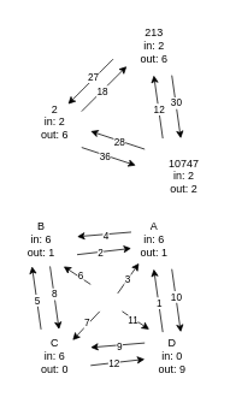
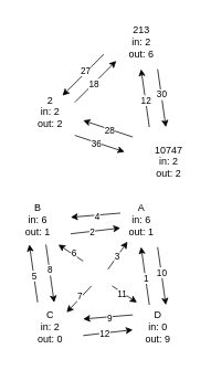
  <mxCell id="0" />
  <mxCell id="1" parent="0" />
  <mxCell id="2" value="" style="endArrow=classic;html=1;rounded=0;" parent="1" edge="1"><mxGeometry width="50" height="50" relative="1" as="geometry"><mxPoint x="90" y="123" as="sourcePoint" /><mxPoint x="140" y="73" as="targetPoint" /></mxGeometry></mxCell>
  <mxCell id="3" value="18" style="edgeLabel;html=1;align=center;verticalAlign=middle;resizable=0;points=[];" parent="2" vertex="1" connectable="0"><mxGeometry x="-0.094" relative="1" as="geometry"><mxPoint as="offset" /></mxGeometry></mxCell>
  <mxCell id="4" value="" style="endArrow=classic;html=1;rounded=0;" parent="1" edge="1"><mxGeometry width="50" height="50" relative="1" as="geometry"><mxPoint x="180" y="153" as="sourcePoint" /><mxPoint x="170" y="83" as="targetPoint" /></mxGeometry></mxCell>
  <mxCell id="5" value="12" style="edgeLabel;html=1;align=center;verticalAlign=middle;resizable=0;points=[];" parent="4" vertex="1" connectable="0"><mxGeometry x="-0.079" relative="1" as="geometry"><mxPoint as="offset" /></mxGeometry></mxCell>
  <mxCell id="6" value="" style="endArrow=classic;html=1;rounded=0;" parent="1" edge="1"><mxGeometry width="50" height="50" relative="1" as="geometry"><mxPoint x="160" y="165" as="sourcePoint" /><mxPoint x="100" y="145" as="targetPoint" /></mxGeometry></mxCell>
  <mxCell id="7" value="28" style="edgeLabel;html=1;align=center;verticalAlign=middle;resizable=0;points=[];" parent="6" vertex="1" connectable="0"><mxGeometry x="-0.049" y="1" relative="1" as="geometry"><mxPoint as="offset" /></mxGeometry></mxCell>
  <mxCell id="8" value="" style="endArrow=classic;html=1;rounded=0;" parent="1" edge="1"><mxGeometry width="50" height="50" relative="1" as="geometry"><mxPoint x="125" y="65" as="sourcePoint" /><mxPoint x="75" y="115" as="targetPoint" /></mxGeometry></mxCell>
  <mxCell id="9" value="27" style="edgeLabel;html=1;align=center;verticalAlign=middle;resizable=0;points=[];" parent="8" vertex="1" connectable="0"><mxGeometry x="-0.141" y="-2" relative="1" as="geometry"><mxPoint as="offset" /></mxGeometry></mxCell>
  <mxCell id="10" value="" style="endArrow=classic;html=1;rounded=0;" parent="1" edge="1"><mxGeometry width="50" height="50" relative="1" as="geometry"><mxPoint x="90" y="163" as="sourcePoint" /><mxPoint x="150" y="183" as="targetPoint" /></mxGeometry></mxCell>
  <mxCell id="11" value="36" style="edgeLabel;html=1;align=center;verticalAlign=middle;resizable=0;points=[];" parent="10" vertex="1" connectable="0"><mxGeometry x="-0.15" y="-1" relative="1" as="geometry"><mxPoint as="offset" /></mxGeometry></mxCell>
  <mxCell id="12" value="" style="endArrow=classic;html=1;rounded=0;" parent="1" edge="1"><mxGeometry width="50" height="50" relative="1" as="geometry"><mxPoint x="190" y="83" as="sourcePoint" /><mxPoint x="200" y="153" as="targetPoint" /></mxGeometry></mxCell>
  <mxCell id="13" value="30" style="edgeLabel;html=1;align=center;verticalAlign=middle;resizable=0;points=[];" parent="12" vertex="1" connectable="0"><mxGeometry x="-0.122" relative="1" as="geometry"><mxPoint as="offset" /></mxGeometry></mxCell>
- <mxCell id="14" value="2&lt;div&gt;in: 2&lt;/div&gt;&lt;div&gt;out: 6&lt;/div&gt;" style="text;html=1;align=center;verticalAlign=middle;resizable=0;points=[];autosize=1;strokeColor=none;fillColor=none;" parent="1" vertex="1"><mxGeometry x="35" y="105" width="50" height="60" as="geometry" /></mxCell>
+ <mxCell id="14" value="2&lt;div&gt;in: 2&lt;/div&gt;&lt;div&gt;out: 2&lt;/div&gt;" style="text;html=1;align=center;verticalAlign=middle;resizable=0;points=[];autosize=1;strokeColor=none;fillColor=none;" parent="1" vertex="1"><mxGeometry x="35" y="105" width="50" height="60" as="geometry" /></mxCell>
  <mxCell id="15" value="&lt;div&gt;&lt;span style=&quot;background-color: initial;&quot;&gt;213&lt;/span&gt;&lt;br&gt;&lt;/div&gt;&lt;div&gt;&lt;span style=&quot;background-color: initial;&quot;&gt;in: 2&lt;/span&gt;&lt;/div&gt;&lt;div&gt;&lt;span style=&quot;background-color: initial;&quot;&gt;out: 6&lt;/span&gt;&lt;/div&gt;" style="text;html=1;align=center;verticalAlign=middle;resizable=0;points=[];autosize=1;strokeColor=none;fillColor=none;" parent="1" vertex="1"><mxGeometry x="145" y="20" width="50" height="60" as="geometry" /></mxCell>
  <mxCell id="16" value="10747&lt;div&gt;in: 2&lt;/div&gt;&lt;div&gt;out: 2&lt;/div&gt;" style="text;html=1;align=center;verticalAlign=middle;resizable=0;points=[];autosize=1;strokeColor=none;fillColor=none;" parent="1" vertex="1"><mxGeometry x="173" y="165" width="60" height="60" as="geometry" /></mxCell>
  <mxCell id="17" value="" style="endArrow=classic;html=1;rounded=0;" parent="1" edge="1"><mxGeometry width="50" height="50" relative="1" as="geometry"><mxPoint x="180" y="368" as="sourcePoint" /><mxPoint x="170" y="298" as="targetPoint" /></mxGeometry></mxCell>
  <mxCell id="18" value="1" style="edgeLabel;html=1;align=center;verticalAlign=middle;resizable=0;points=[];" parent="17" vertex="1" connectable="0"><mxGeometry x="-0.079" relative="1" as="geometry"><mxPoint as="offset" /></mxGeometry></mxCell>
  <mxCell id="19" value="" style="endArrow=classic;html=1;rounded=0;" parent="1" edge="1"><mxGeometry width="50" height="50" relative="1" as="geometry"><mxPoint x="160" y="380" as="sourcePoint" /><mxPoint x="100" y="385" as="targetPoint" /></mxGeometry></mxCell>
  <mxCell id="20" value="9" style="edgeLabel;html=1;align=center;verticalAlign=middle;resizable=0;points=[];" parent="19" vertex="1" connectable="0"><mxGeometry x="-0.049" y="1" relative="1" as="geometry"><mxPoint as="offset" /></mxGeometry></mxCell>
  <mxCell id="21" value="" style="endArrow=classic;html=1;rounded=0;" parent="1" edge="1"><mxGeometry width="50" height="50" relative="1" as="geometry"><mxPoint x="100" y="405" as="sourcePoint" /><mxPoint x="160" y="398" as="targetPoint" /></mxGeometry></mxCell>
  <mxCell id="22" value="12" style="edgeLabel;html=1;align=center;verticalAlign=middle;resizable=0;points=[];" parent="21" vertex="1" connectable="0"><mxGeometry x="-0.15" y="-1" relative="1" as="geometry"><mxPoint as="offset" /></mxGeometry></mxCell>
  <mxCell id="23" value="" style="endArrow=classic;html=1;rounded=0;" parent="1" edge="1"><mxGeometry width="50" height="50" relative="1" as="geometry"><mxPoint x="190" y="298" as="sourcePoint" /><mxPoint x="200" y="368" as="targetPoint" /></mxGeometry></mxCell>
  <mxCell id="24" value="10" style="edgeLabel;html=1;align=center;verticalAlign=middle;resizable=0;points=[];" parent="23" vertex="1" connectable="0"><mxGeometry x="-0.122" relative="1" as="geometry"><mxPoint as="offset" /></mxGeometry></mxCell>
- <mxCell id="25" value="&lt;div&gt;C&lt;/div&gt;&lt;div&gt;in: 6&lt;/div&gt;&lt;div&gt;out: 0&lt;/div&gt;" style="text;html=1;align=center;verticalAlign=middle;resizable=0;points=[];autosize=1;strokeColor=none;fillColor=none;" parent="1" vertex="1"><mxGeometry x="35" y="365" width="50" height="60" as="geometry" /></mxCell>
+ <mxCell id="25" value="&lt;div&gt;C&lt;/div&gt;&lt;div&gt;in: 2&lt;/div&gt;&lt;div&gt;out: 0&lt;/div&gt;" style="text;html=1;align=center;verticalAlign=middle;resizable=0;points=[];autosize=1;strokeColor=none;fillColor=none;" parent="1" vertex="1"><mxGeometry x="35" y="365" width="50" height="60" as="geometry" /></mxCell>
  <mxCell id="26" value="&lt;div&gt;A&lt;/div&gt;&lt;div&gt;&lt;span style=&quot;background-color: initial;&quot;&gt;in: 6&lt;/span&gt;&lt;/div&gt;&lt;div&gt;&lt;span style=&quot;background-color: initial;&quot;&gt;out: 1&lt;/span&gt;&lt;/div&gt;" style="text;html=1;align=center;verticalAlign=middle;resizable=0;points=[];autosize=1;strokeColor=none;fillColor=none;" parent="1" vertex="1"><mxGeometry x="145" y="235" width="50" height="60" as="geometry" /></mxCell>
  <mxCell id="27" value="&lt;div&gt;D&lt;/div&gt;&lt;div&gt;in: 0&lt;/div&gt;&lt;div&gt;out: 9&lt;/div&gt;" style="text;html=1;align=center;verticalAlign=middle;resizable=0;points=[];autosize=1;strokeColor=none;fillColor=none;" parent="1" vertex="1"><mxGeometry x="165" y="365" width="50" height="60" as="geometry" /></mxCell>
  <mxCell id="28" value="" style="endArrow=classic;html=1;rounded=0;" parent="1" edge="1"><mxGeometry width="50" height="50" relative="1" as="geometry"><mxPoint x="145" y="257" as="sourcePoint" /><mxPoint x="85" y="262" as="targetPoint" /></mxGeometry></mxCell>
  <mxCell id="29" value="4" style="edgeLabel;html=1;align=center;verticalAlign=middle;resizable=0;points=[];" parent="28" vertex="1" connectable="0"><mxGeometry x="-0.049" y="1" relative="1" as="geometry"><mxPoint as="offset" /></mxGeometry></mxCell>
  <mxCell id="30" value="" style="endArrow=classic;html=1;rounded=0;" parent="1" edge="1"><mxGeometry width="50" height="50" relative="1" as="geometry"><mxPoint x="85" y="282" as="sourcePoint" /><mxPoint x="145" y="275" as="targetPoint" /></mxGeometry></mxCell>
  <mxCell id="31" value="2" style="edgeLabel;html=1;align=center;verticalAlign=middle;resizable=0;points=[];" parent="30" vertex="1" connectable="0"><mxGeometry x="-0.15" y="-1" relative="1" as="geometry"><mxPoint as="offset" /></mxGeometry></mxCell>
  <mxCell id="32" value="" style="endArrow=classic;html=1;rounded=0;" parent="1" edge="1"><mxGeometry width="50" height="50" relative="1" as="geometry"><mxPoint x="45" y="365" as="sourcePoint" /><mxPoint x="35" y="295" as="targetPoint" /></mxGeometry></mxCell>
  <mxCell id="33" value="5" style="edgeLabel;html=1;align=center;verticalAlign=middle;resizable=0;points=[];" parent="32" vertex="1" connectable="0"><mxGeometry x="-0.079" relative="1" as="geometry"><mxPoint as="offset" /></mxGeometry></mxCell>
  <mxCell id="34" value="" style="endArrow=classic;html=1;rounded=0;" parent="1" edge="1"><mxGeometry width="50" height="50" relative="1" as="geometry"><mxPoint x="55" y="295" as="sourcePoint" /><mxPoint x="65" y="365" as="targetPoint" /></mxGeometry></mxCell>
  <mxCell id="35" value="8" style="edgeLabel;html=1;align=center;verticalAlign=middle;resizable=0;points=[];" parent="34" vertex="1" connectable="0"><mxGeometry x="-0.122" relative="1" as="geometry"><mxPoint as="offset" /></mxGeometry></mxCell>
  <mxCell id="36" value="&lt;div&gt;B&lt;/div&gt;&lt;div&gt;&lt;span style=&quot;background-color: initial;&quot;&gt;in: 6&lt;/span&gt;&lt;/div&gt;&lt;div&gt;&lt;span style=&quot;background-color: initial;&quot;&gt;out: 1&lt;/span&gt;&lt;/div&gt;" style="text;html=1;align=center;verticalAlign=middle;resizable=0;points=[];autosize=1;strokeColor=none;fillColor=none;" parent="1" vertex="1"><mxGeometry x="20" y="235" width="50" height="60" as="geometry" /></mxCell>
  <mxCell id="37" value="" style="endArrow=classic;html=1;rounded=0;" parent="1" edge="1"><mxGeometry width="50" height="50" relative="1" as="geometry"><mxPoint x="135" y="345" as="sourcePoint" /><mxPoint x="165" y="365" as="targetPoint" /></mxGeometry></mxCell>
  <mxCell id="38" value="11" style="edgeLabel;html=1;align=center;verticalAlign=middle;resizable=0;points=[];" parent="37" vertex="1" connectable="0"><mxGeometry x="-0.15" y="-1" relative="1" as="geometry"><mxPoint as="offset" /></mxGeometry></mxCell>
  <mxCell id="39" value="" style="endArrow=classic;html=1;rounded=0;" parent="1" edge="1"><mxGeometry width="50" height="50" relative="1" as="geometry"><mxPoint x="130" y="325" as="sourcePoint" /><mxPoint x="153.6" y="291.5" as="targetPoint" /></mxGeometry></mxCell>
  <mxCell id="40" value="3" style="edgeLabel;html=1;align=center;verticalAlign=middle;resizable=0;points=[];" parent="39" vertex="1" connectable="0"><mxGeometry x="-0.094" relative="1" as="geometry"><mxPoint as="offset" /></mxGeometry></mxCell>
  <mxCell id="41" value="" style="endArrow=classic;html=1;rounded=0;" parent="1" edge="1"><mxGeometry width="50" height="50" relative="1" as="geometry"><mxPoint x="110" y="345" as="sourcePoint" /><mxPoint x="80" y="377" as="targetPoint" /></mxGeometry></mxCell>
  <mxCell id="42" value="7" style="edgeLabel;html=1;align=center;verticalAlign=middle;resizable=0;points=[];" parent="41" vertex="1" connectable="0"><mxGeometry x="-0.141" y="-2" relative="1" as="geometry"><mxPoint as="offset" /></mxGeometry></mxCell>
  <mxCell id="43" value="" style="endArrow=classic;html=1;rounded=0;" parent="1" edge="1"><mxGeometry width="50" height="50" relative="1" as="geometry"><mxPoint x="100" y="315" as="sourcePoint" /><mxPoint x="70" y="295" as="targetPoint" /></mxGeometry></mxCell>
  <mxCell id="44" value="6" style="edgeLabel;html=1;align=center;verticalAlign=middle;resizable=0;points=[];" parent="43" vertex="1" connectable="0"><mxGeometry x="-0.15" y="-1" relative="1" as="geometry"><mxPoint as="offset" /></mxGeometry></mxCell>
